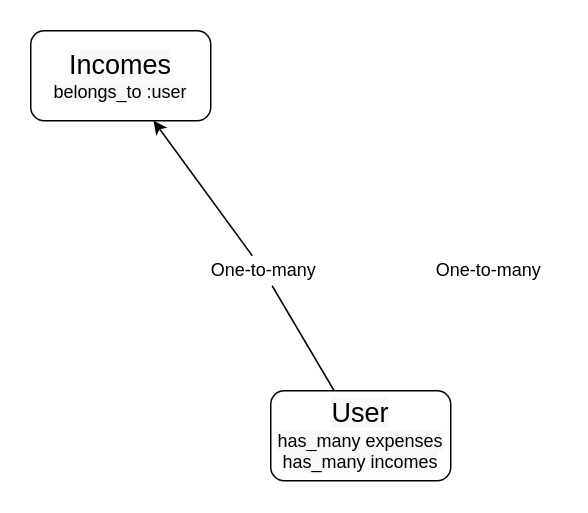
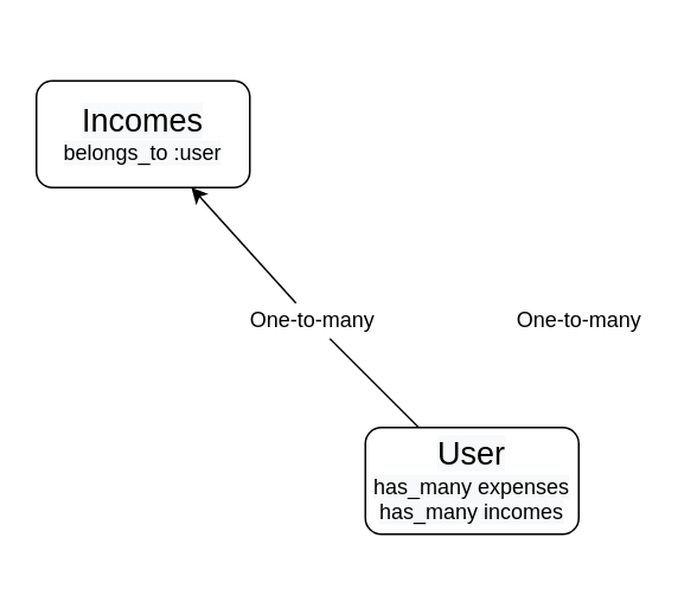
  <mxCell id="0" />
  <mxCell id="1" parent="0" />
  <mxCell id="2" value="" style="edgeStyle=none;html=1;startArrow=none;" parent="1" source="5" target="4" edge="1"><mxGeometry relative="1" as="geometry" /></mxCell>
- <mxCell id="3" value="&lt;span style=&quot;color: rgb(0 , 0 , 0) ; background-color: rgb(248 , 249 , 250) ; font-size: 18px&quot;&gt;User&lt;/span&gt;&lt;br style=&quot;color: rgb(0 , 0 , 0) ; background-color: rgb(248 , 249 , 250)&quot;&gt;&lt;font style=&quot;color: rgb(0 , 0 , 0) ; background-color: rgb(248 , 249 , 250)&quot;&gt;has_many expenses&lt;br&gt;&lt;/font&gt;&lt;span style=&quot;color: rgb(0 , 0 , 0) ; background-color: rgb(248 , 249 , 250)&quot;&gt;has_many incomes&lt;/span&gt;" style="rounded=1;whiteSpace=wrap;html=1;" parent="1" vertex="1"><mxGeometry x="180" y="260" width="120" height="60" as="geometry" /></mxCell>
- <mxCell id="4" value="&lt;span style=&quot;color: rgb(0 , 0 , 0) ; background-color: rgb(248 , 249 , 250) ; font-size: 18px&quot;&gt;Incomes&lt;/span&gt;&lt;br style=&quot;color: rgb(0 , 0 , 0) ; background-color: rgb(248 , 249 , 250)&quot;&gt;&lt;font color=&quot;#000000&quot;&gt;&lt;span style=&quot;background-color: rgb(248 , 249 , 250)&quot;&gt;belongs_to :user&lt;/span&gt;&lt;/font&gt;" style="rounded=1;whiteSpace=wrap;html=1;" parent="1" vertex="1"><mxGeometry x="20" y="20" width="120" height="60" as="geometry" /></mxCell>
+ <mxCell id="3" value="&lt;span style=&quot;color: rgb(0 , 0 , 0) ; background-color: rgb(248 , 249 , 250) ; font-size: 18px&quot;&gt;User&lt;/span&gt;&lt;br style=&quot;color: rgb(0 , 0 , 0) ; background-color: rgb(248 , 249 , 250)&quot;&gt;&lt;font style=&quot;color: rgb(0 , 0 , 0) ; background-color: rgb(248 , 249 , 250)&quot;&gt;has_many expenses&lt;br&gt;&lt;/font&gt;&lt;span style=&quot;color: rgb(0 , 0 , 0) ; background-color: rgb(248 , 249 , 250)&quot;&gt;has_many incomes&lt;/span&gt;" style="rounded=1;whiteSpace=wrap;html=1;" parent="1" vertex="1"><mxGeometry x="205" y="240" width="120" height="60" as="geometry" /></mxCell>
+ <mxCell id="4" value="&lt;span style=&quot;color: rgb(0 , 0 , 0) ; background-color: rgb(248 , 249 , 250) ; font-size: 18px&quot;&gt;Incomes&lt;/span&gt;&lt;br style=&quot;color: rgb(0 , 0 , 0) ; background-color: rgb(248 , 249 , 250)&quot;&gt;&lt;font color=&quot;#000000&quot;&gt;&lt;span style=&quot;background-color: rgb(248 , 249 , 250)&quot;&gt;belongs_to :user&lt;/span&gt;&lt;/font&gt;" style="rounded=1;whiteSpace=wrap;html=1;" parent="1" vertex="1"><mxGeometry x="20" y="45" width="120" height="60" as="geometry" /></mxCell>
  <mxCell id="5" value="One-to-many" style="text;html=1;align=center;verticalAlign=middle;resizable=0;points=[];autosize=1;strokeColor=none;fillColor=none;" vertex="1" parent="1"><mxGeometry x="130" y="170" width="90" height="20" as="geometry" /></mxCell>
  <mxCell id="6" value="" style="edgeStyle=none;html=1;endArrow=none;" edge="1" parent="1" source="3" target="5"><mxGeometry relative="1" as="geometry"><mxPoint x="220" y="260" as="sourcePoint" /><mxPoint x="100" y="80" as="targetPoint" /></mxGeometry></mxCell>
  <mxCell id="7" value="One-to-many" style="text;html=1;align=center;verticalAlign=middle;resizable=0;points=[];autosize=1;strokeColor=none;fillColor=none;" vertex="1" parent="1"><mxGeometry x="280" y="170" width="90" height="20" as="geometry" /></mxCell>
